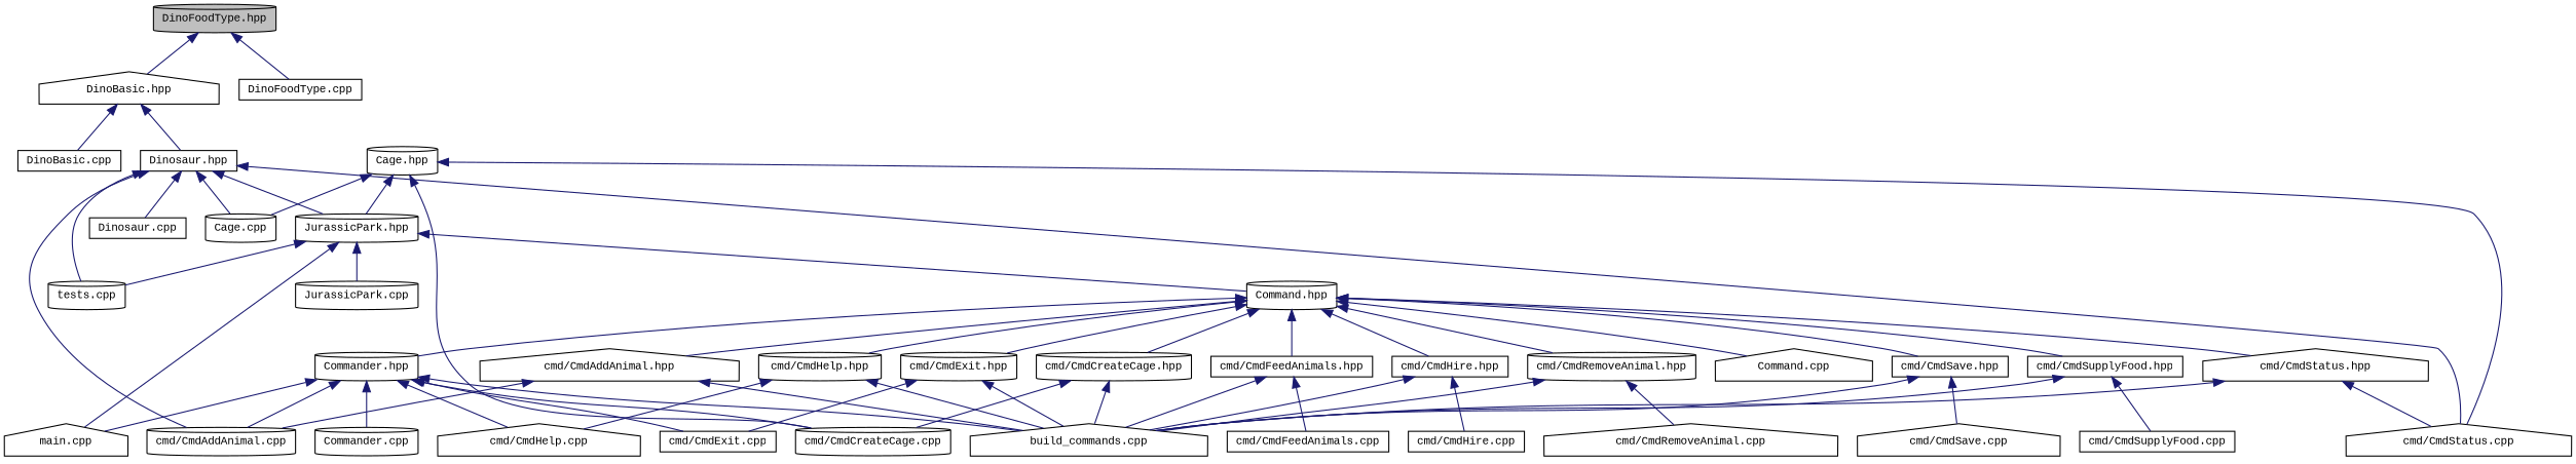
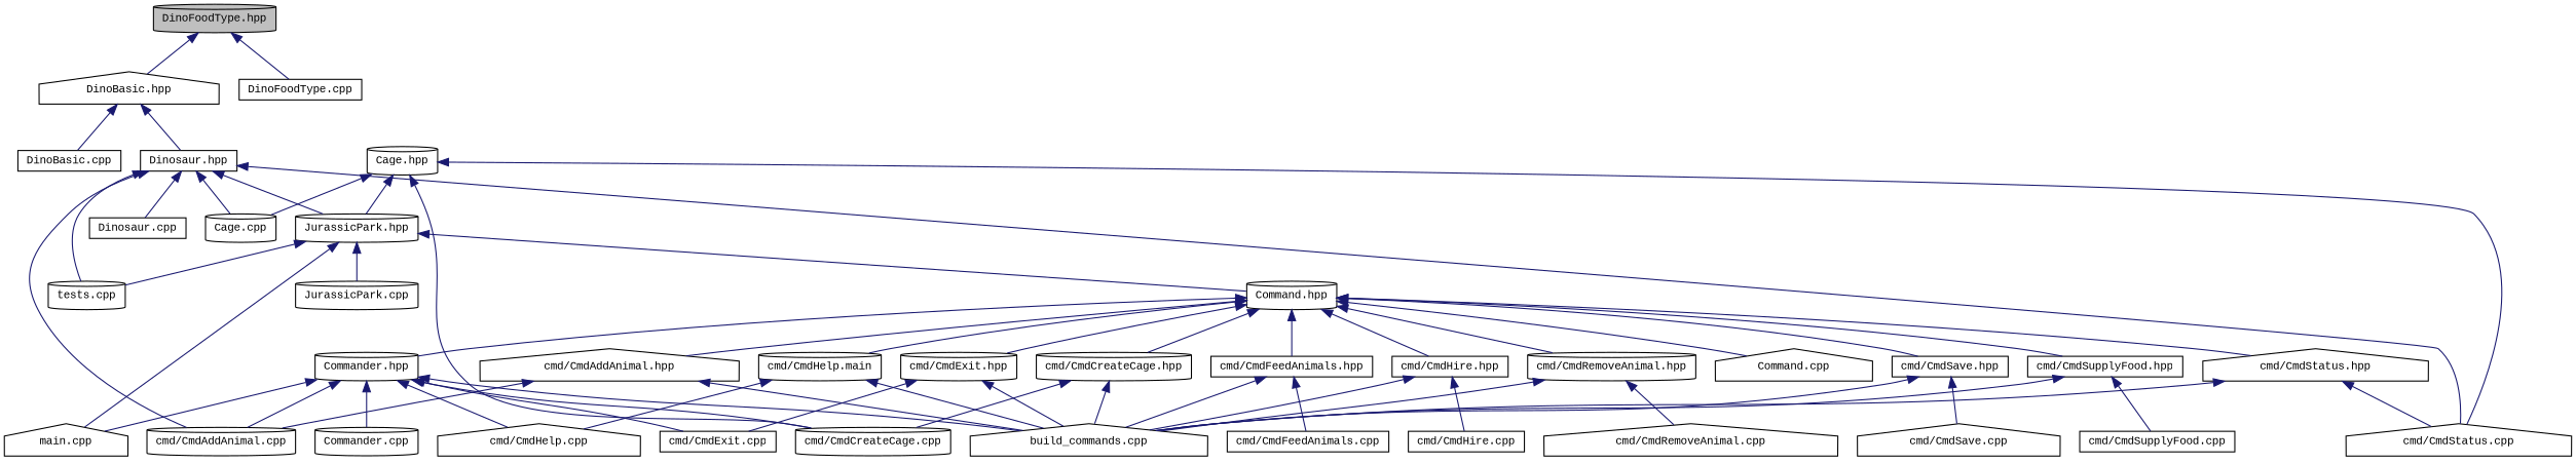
  digraph {
    fontname="Liberation Mono"
    node [color=black fillcolor=white fontname="Liberation Mono" fontsize=10 shape=cylinder style=filled]
    edge [color=midnightblue dir=back fontname="Liberation Mono" fontsize=10 labelfontname=Helvetica labelfontsize=10 style=solid]
    n1 [fillcolor=grey75 fontcolor=black height=0.2 label="DinoFoodType.hpp" width=0.4]
    n2 [height=0.2 label="DinoBasic.hpp" shape=house width=0.4]
    n3 [height=0.2 label="DinoFoodType.cpp" shape=box width=0.4]
    n4 [height=0.2 label="Dinosaur.hpp" shape=box width=0.4]
    n5 [height=0.2 label="DinoBasic.cpp" shape=box width=0.4]
    n6 [height=0.2 label="JurassicPark.hpp" width=0.4]
    n7 [height=0.2 label="cmd/CmdAddAnimal.cpp" width=0.4]
    n8 [height=0.2 label="cmd/CmdStatus.cpp" shape=house width=0.4]
    n9 [height=0.2 label="tests.cpp" width=0.4]
    n10 [height=0.2 label="Dinosaur.cpp" shape=box width=0.4]
    n11 [height=0.2 label="Cage.cpp" width=0.4]
    n12 [height=0.2 label="Command.hpp" width=0.4]
    n13 [height=0.2 label="main.cpp" shape=house width=0.4]
    n14 [height=0.2 label="JurassicPark.cpp" width=0.4]
    n15 [height=0.2 label="Cage.hpp" width=0.4]
    n16 [height=0.2 label="cmd/CmdCreateCage.cpp" width=0.4]
    n17 [height=0.2 label="Commander.hpp" width=0.4]
    n18 [height=0.2 label="cmd/CmdAddAnimal.hpp" shape=house width=0.4]
    n19 [height=0.2 label="cmd/CmdCreateCage.hpp" width=0.4]
    n20 [height=0.2 label="cmd/CmdExit.hpp" width=0.4]
    n21 [height=0.2 label="cmd/CmdFeedAnimals.hpp" shape=box width=0.4]
-   n22 [height=0.2 label="cmd/CmdHelp.hpp" width=0.4]
+   n22 [height=0.2 label="cmd/CmdHelp.main" width=0.4]
    n23 [height=0.2 label="cmd/CmdHire.hpp" shape=box width=0.4]
    n24 [height=0.2 label="cmd/CmdRemoveAnimal.hpp" width=0.4]
    n25 [height=0.2 label="cmd/CmdSave.hpp" shape=box width=0.4]
    n26 [height=0.2 label="cmd/CmdStatus.hpp" shape=house width=0.4]
    n27 [height=0.2 label="cmd/CmdSupplyFood.hpp" shape=box width=0.4]
    n28 [height=0.2 label="Command.cpp" shape=house width=0.4]
    n29 [height=0.2 label="build_commands.cpp" shape=house width=0.4]
    n30 [height=0.2 label="cmd/CmdExit.cpp" shape=box width=0.4]
    n31 [height=0.2 label="cmd/CmdHelp.cpp" shape=house width=0.4]
    n32 [height=0.2 label="Commander.cpp" width=0.4]
    n33 [height=0.2 label="cmd/CmdFeedAnimals.cpp" shape=box width=0.4]
    n34 [height=0.2 label="cmd/CmdHire.cpp" shape=box width=0.4]
    n35 [height=0.2 label="cmd/CmdRemoveAnimal.cpp" shape=house width=0.4]
    n36 [height=0.2 label="cmd/CmdSave.cpp" shape=house width=0.4]
    n37 [height=0.2 label="cmd/CmdSupplyFood.cpp" shape=box width=0.4]
    n1 -> n2
    n1 -> n3
    n2 -> n4
    n2 -> n5
    n4 -> n6
    n4 -> n7
    n4 -> n8
    n4 -> n9
    n4 -> n10
    n4 -> n11
    n6 -> n9
    n6 -> n12
    n6 -> n13
    n6 -> n14
    n12 -> n17
    n12 -> n18
    n12 -> n19
    n12 -> n20
    n12 -> n21
    n12 -> n22
    n12 -> n23
    n12 -> n24
    n12 -> n25
    n12 -> n26
    n12 -> n27
    n12 -> n28
    n15 -> n6
    n15 -> n8
    n15 -> n11
    n15 -> n16
    n17 -> n7
    n17 -> n13
    n17 -> n16
    n17 -> n29
    n17 -> n30
    n17 -> n31
    n17 -> n32
    n18 -> n7
    n18 -> n29
    n19 -> n16
    n19 -> n29
    n20 -> n29
    n20 -> n30
    n21 -> n29
    n21 -> n33
    n22 -> n29
    n22 -> n31
    n23 -> n29
    n23 -> n34
    n24 -> n29
    n24 -> n35
    n25 -> n29
    n25 -> n36
    n26 -> n8
    n26 -> n29
    n27 -> n29
    n27 -> n37
  }
